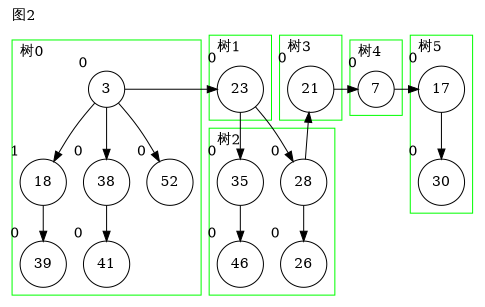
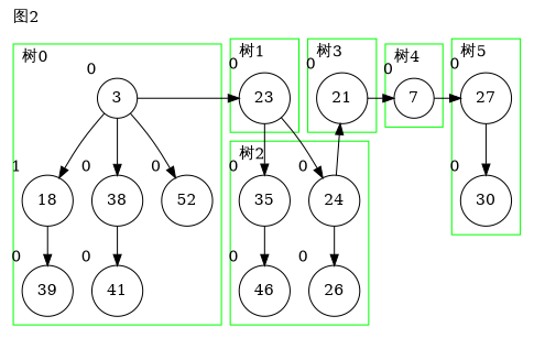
  digraph {
    label="图2"
    labeljust=l
    labelloc=t
    node [shape=circle xlabel=0]
    n1 [label=3]
    n2 [label=18 xlabel=1]
    n3 [label=38]
    n4 [label=52]
    n5 [label=39]
    n6 [label=41]
    n7 [label=23]
-   n8 [label=28]
+   n8 [label=24]
    n9 [label=35]
    n10 [label=26]
    n11 [label=46]
    n12 [label=21]
    n13 [label=7]
-   n14 [label=17]
+   n14 [label=27]
    n15 [label=30]
    subgraph cluster_1 {
      label="树0"
      pencolor=green
      n1
      n2
      n3
      n4
      n5
      n6
    }
    subgraph cluster_2 {
      label="树1"
      pencolor=green
      n7
    }
    subgraph cluster_3 {
      label="树2"
      pencolor=green
      n8
      n9
      n10
      n11
    }
    subgraph cluster_4 {
      label="树3"
      pencolor=green
      n12
    }
    subgraph cluster_5 {
      label="树4"
      pencolor=green
      n13
    }
    subgraph cluster_6 {
      label="树5"
      pencolor=green
      n14
      n15
    }
    n1 -> n2
    n1 -> n3
    n1 -> n4
    n1 -> n7 [constraint=false]
    n2 -> n5
    n3 -> n6
    n7 -> n8 [constraint=false]
    n7 -> n9
    n8 -> n10
    n8 -> n12 [constraint=false]
    n9 -> n11
    n12 -> n13 [constraint=false]
    n13 -> n14 [constraint=false]
    n14 -> n15
  }
